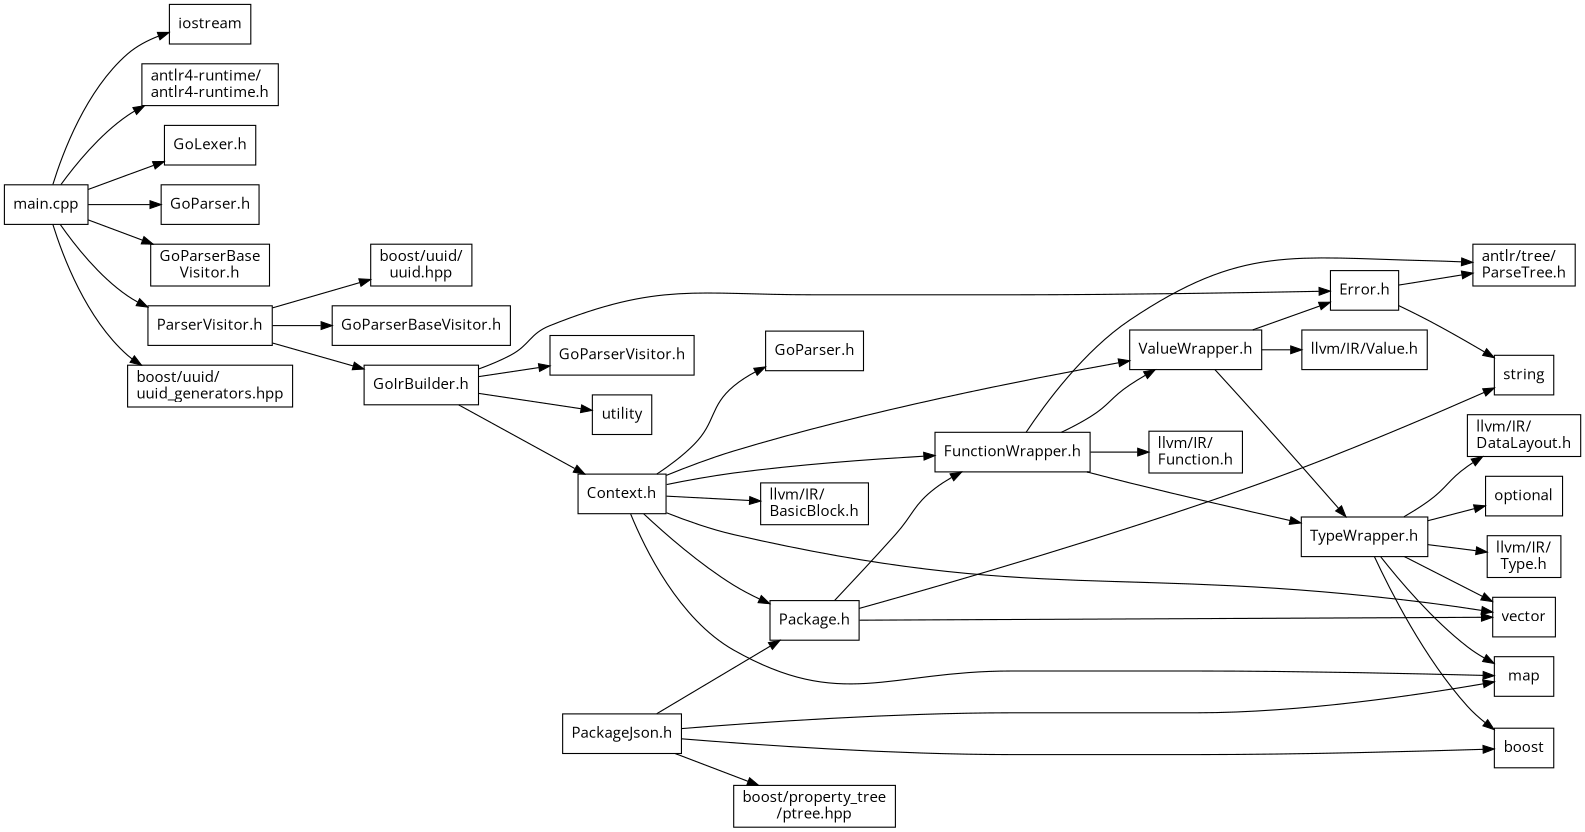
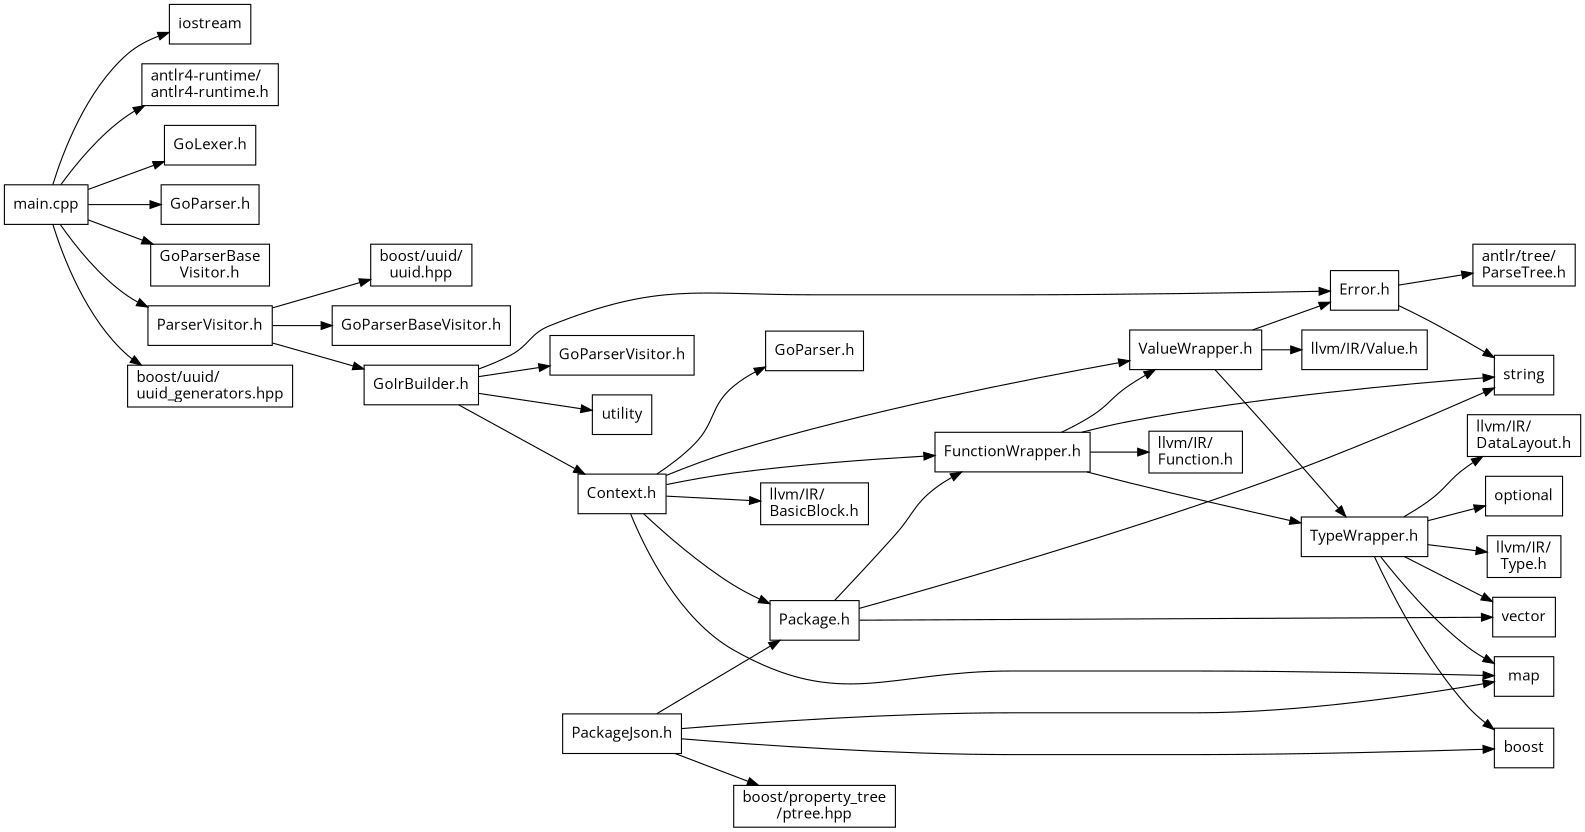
  digraph {
    fontname="Open Sans"
    rankdir=LR
    node [fontname="Open Sans" shape=rect]
    edge [fontname="Open Sans"]
    n1 [label="main.cpp"]
    n2 [label=iostream]
    n3 [label="antlr4-runtime/\lantlr4-runtime.h"]
    n4 [label="GoLexer.h"]
    n5 [label="GoParser.h"]
    n6 [label="GoParserBase\lVisitor.h"]
    n7 [label="ParserVisitor.h"]
    n8 [label="boost/uuid/\luuid_generators.hpp"]
    n9 [label="boost/uuid/\luuid.hpp"]
    n10 [label="GoParserBaseVisitor.h"]
    n11 [label="GoIrBuilder.h"]
    n12 [label=utility]
    n13 [label="Context.h"]
    n14 [label="Error.h"]
    n15 [label="GoParserVisitor.h"]
    n16 [label=vector]
    n17 [label="llvm/IR/\lBasicBlock.h"]
    n18 [label=map]
    n19 [label="ValueWrapper.h"]
    n20 [label="FunctionWrapper.h"]
    n21 [label="GoParser.h"]
    n22 [label="Package.h"]
    n23 [label=string]
    n24 [label="antlr/tree/\lParseTree.h"]
    n25 [label="llvm/IR/Value.h"]
    n26 [label="TypeWrapper.h"]
    n27 [label="llvm/IR/\lFunction.h"]
    n28 [label=boost]
    n29 [label=optional]
    n30 [label="llvm/IR/\lType.h"]
    n31 [label="llvm/IR/\lDataLayout.h"]
    n32 [label="PackageJson.h"]
    n33 [label="boost/property_tree\l/ptree.hpp"]
    n1 -> n2
    n1 -> n3
    n1 -> n4
    n1 -> n5
    n1 -> n6
    n1 -> n7
    n1 -> n8
    n7 -> n9
    n7 -> n10
    n7 -> n11
    n11 -> n12
    n11 -> n13
    n11 -> n14
    n11 -> n15
-   n13 -> n16
    n13 -> n17
    n13 -> n18
    n13 -> n19
    n13 -> n20
    n13 -> n21
    n13 -> n22
    n14 -> n23
    n14 -> n24
    n19 -> n14
    n19 -> n25
    n19 -> n26
    n20 -> n19
-   n20 -> n24
+   n20 -> n23
    n20 -> n26
    n20 -> n27
    n22 -> n16
    n22 -> n20
    n22 -> n23
    n26 -> n16
    n26 -> n18
    n26 -> n28
    n26 -> n29
    n26 -> n30
    n26 -> n31
    n32 -> n18
    n32 -> n22
    n32 -> n28
    n32 -> n33
  }
